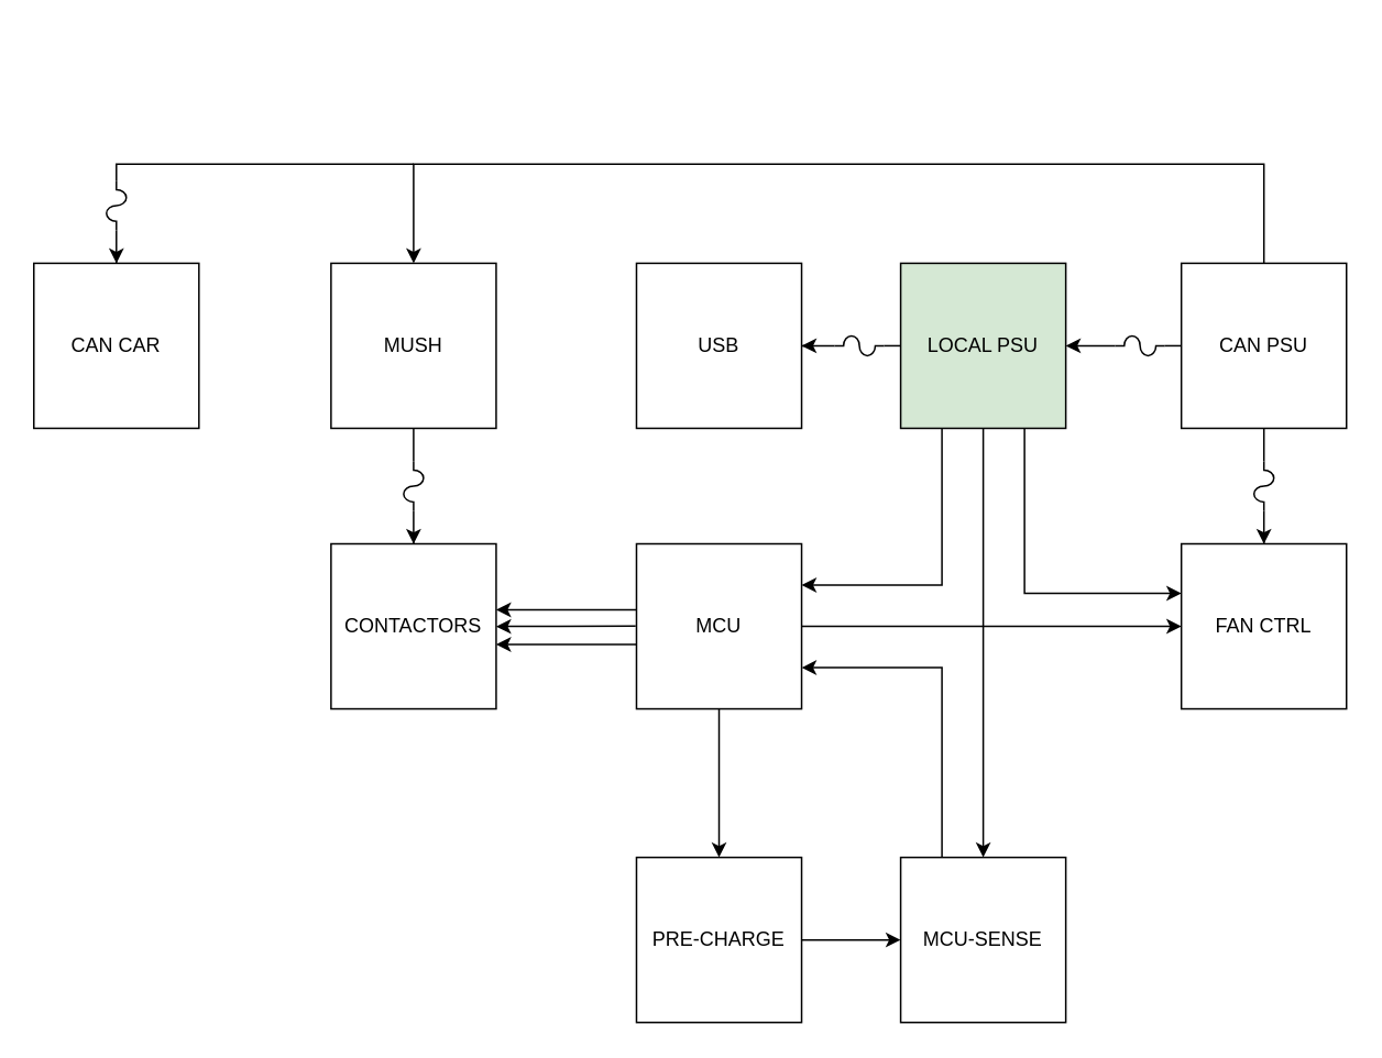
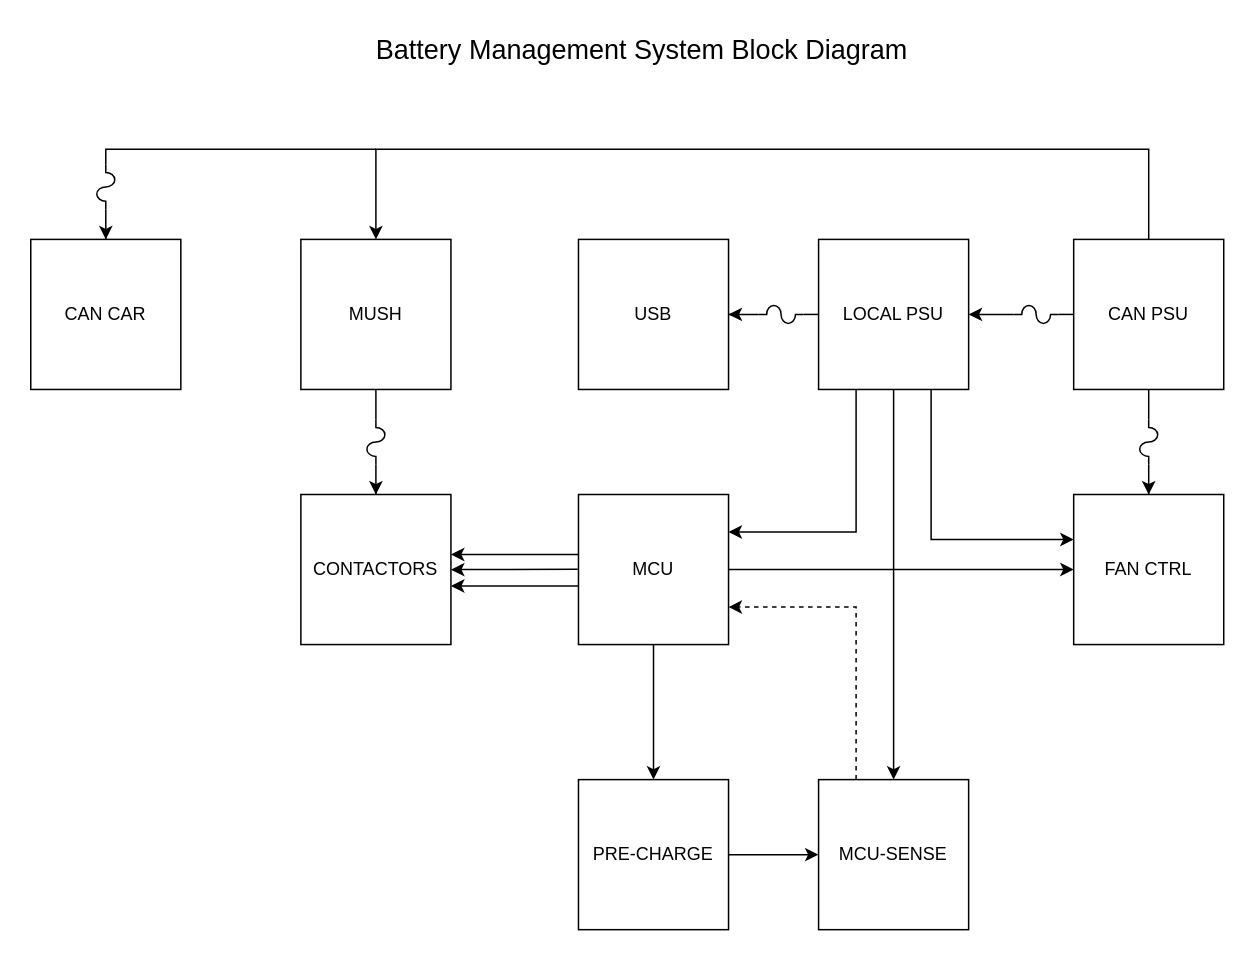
  <mxCell id="0" />
  <mxCell id="1" parent="0" />
  <mxCell id="2" value="&lt;div&gt;MCU&lt;/div&gt;" style="whiteSpace=wrap;html=1;aspect=fixed;shadow=0;" parent="1" vertex="1"><mxGeometry x="385" y="329" width="100" height="100" as="geometry" /></mxCell>
  <mxCell id="3" value="FAN CTRL" style="whiteSpace=wrap;html=1;aspect=fixed;shadow=0;" parent="1" vertex="1"><mxGeometry x="715" y="329" width="100" height="100" as="geometry" /></mxCell>
  <mxCell id="4" value="" style="endArrow=classic;html=1;exitX=1;exitY=0.5;exitDx=0;exitDy=0;entryX=0;entryY=0.5;entryDx=0;entryDy=0;shadow=0;" parent="1" source="2" target="3" edge="1"><mxGeometry width="50" height="50" relative="1" as="geometry"><mxPoint x="455" y="499" as="sourcePoint" /><mxPoint x="705" y="369" as="targetPoint" /></mxGeometry></mxCell>
  <mxCell id="5" value="CAN CAR" style="whiteSpace=wrap;html=1;aspect=fixed;shadow=0;" parent="1" vertex="1"><mxGeometry x="20" y="159" width="100" height="100" as="geometry" /></mxCell>
  <mxCell id="6" value="MUSH" style="whiteSpace=wrap;html=1;aspect=fixed;shadow=0;" parent="1" vertex="1"><mxGeometry x="200" y="159" width="100" height="100" as="geometry" /></mxCell>
  <mxCell id="7" value="PRE-CHARGE" style="whiteSpace=wrap;html=1;aspect=fixed;shadow=0;" parent="1" vertex="1"><mxGeometry x="385" y="519" width="100" height="100" as="geometry" /></mxCell>
  <mxCell id="8" value="" style="edgeStyle=orthogonalEdgeStyle;rounded=0;orthogonalLoop=1;jettySize=auto;html=1;shadow=0;" parent="1" source="18" target="3" edge="1"><mxGeometry relative="1" as="geometry" /></mxCell>
  <mxCell id="9" value="CAN PSU" style="whiteSpace=wrap;html=1;aspect=fixed;shadow=0;" parent="1" vertex="1"><mxGeometry x="715" y="159" width="100" height="100" as="geometry" /></mxCell>
- <mxCell id="10" value="&lt;div&gt;LOCAL PSU&lt;/div&gt;" style="whiteSpace=wrap;html=1;aspect=fixed;shadow=0;fillColor=#d5e8d4;" parent="1" vertex="1"><mxGeometry x="545" y="159" width="100" height="100" as="geometry" /></mxCell>
+ <mxCell id="10" value="&lt;div&gt;LOCAL PSU&lt;/div&gt;" style="whiteSpace=wrap;html=1;aspect=fixed;shadow=0;" parent="1" vertex="1"><mxGeometry x="545" y="159" width="100" height="100" as="geometry" /></mxCell>
  <mxCell id="11" value="" style="endArrow=classic;html=1;shadow=0;exitX=0.5;exitY=1;exitDx=0;exitDy=0;entryX=0.5;entryY=0;entryDx=0;entryDy=0;" parent="1" source="2" target="7" edge="1"><mxGeometry width="50" height="50" relative="1" as="geometry"><mxPoint x="85" y="689" as="sourcePoint" /><mxPoint x="135" y="639" as="targetPoint" /></mxGeometry></mxCell>
  <mxCell id="12" value="MCU-SENSE" style="whiteSpace=wrap;html=1;aspect=fixed;shadow=0;" parent="1" vertex="1"><mxGeometry x="545" y="519" width="100" height="100" as="geometry" /></mxCell>
  <mxCell id="13" value="CONTACTORS" style="whiteSpace=wrap;html=1;aspect=fixed;shadow=0;" parent="1" vertex="1"><mxGeometry x="200" y="329" width="100" height="100" as="geometry" /></mxCell>
  <mxCell id="14" value="" style="endArrow=classic;html=1;shadow=0;entryX=1;entryY=0.2;entryDx=0;entryDy=0;entryPerimeter=0;exitX=0;exitY=0.2;exitDx=0;exitDy=0;exitPerimeter=0;" parent="1" edge="1"><mxGeometry width="50" height="50" relative="1" as="geometry"><mxPoint x="385" y="390" as="sourcePoint" /><mxPoint x="300" y="390" as="targetPoint" /></mxGeometry></mxCell>
  <mxCell id="15" value="" style="endArrow=classic;html=1;shadow=0;exitX=0;exitY=0.3;exitDx=0;exitDy=0;exitPerimeter=0;entryX=1;entryY=0.3;entryDx=0;entryDy=0;entryPerimeter=0;" parent="1" edge="1"><mxGeometry width="50" height="50" relative="1" as="geometry"><mxPoint x="385" y="369" as="sourcePoint" /><mxPoint x="300" y="369" as="targetPoint" /></mxGeometry></mxCell>
  <mxCell id="16" value="" style="endArrow=classic;html=1;shadow=0;exitX=-0.005;exitY=0.398;exitDx=0;exitDy=0;exitPerimeter=0;entryX=1;entryY=0.4;entryDx=0;entryDy=0;entryPerimeter=0;" parent="1" edge="1"><mxGeometry width="50" height="50" relative="1" as="geometry"><mxPoint x="384.5" y="378.86" as="sourcePoint" /><mxPoint x="300" y="379.06" as="targetPoint" /></mxGeometry></mxCell>
  <mxCell id="17" value="" style="endArrow=classic;html=1;shadow=0;entryX=0.5;entryY=0;entryDx=0;entryDy=0;exitX=0.5;exitY=0;exitDx=0;exitDy=0;rounded=0;" parent="1" source="9" target="6" edge="1"><mxGeometry width="50" height="50" relative="1" as="geometry"><mxPoint x="665" y="99" as="sourcePoint" /><mxPoint x="305" y="39" as="targetPoint" /><Array as="points"><mxPoint x="765" y="99" /><mxPoint x="250" y="99" /></Array></mxGeometry></mxCell>
  <mxCell id="18" value="" style="pointerEvents=1;verticalLabelPosition=bottom;shadow=0;dashed=0;align=center;html=1;verticalAlign=top;shape=mxgraph.electrical.miscellaneous.fuse_4;direction=south;" parent="1" vertex="1"><mxGeometry x="759" y="279" width="12" height="30" as="geometry" /></mxCell>
  <mxCell id="19" value="" style="endArrow=none;html=1;shadow=0;entryX=0.5;entryY=1;entryDx=0;entryDy=0;exitX=0;exitY=0.5;exitDx=0;exitDy=0;exitPerimeter=0;" parent="1" source="18" target="9" edge="1"><mxGeometry width="50" height="50" relative="1" as="geometry"><mxPoint x="765" y="270" as="sourcePoint" /><mxPoint x="815" y="220" as="targetPoint" /></mxGeometry></mxCell>
  <mxCell id="20" value="" style="edgeStyle=orthogonalEdgeStyle;rounded=0;orthogonalLoop=1;jettySize=auto;html=1;shadow=0;" parent="1" source="21" target="10" edge="1"><mxGeometry relative="1" as="geometry" /></mxCell>
  <mxCell id="21" value="" style="pointerEvents=1;verticalLabelPosition=bottom;shadow=0;dashed=0;align=center;html=1;verticalAlign=top;shape=mxgraph.electrical.miscellaneous.fuse_4;direction=west;" parent="1" vertex="1"><mxGeometry x="675" y="203" width="30" height="12" as="geometry" /></mxCell>
  <mxCell id="22" value="" style="endArrow=none;html=1;shadow=0;exitX=0;exitY=0.5;exitDx=0;exitDy=0;exitPerimeter=0;entryX=0;entryY=0.5;entryDx=0;entryDy=0;" parent="1" source="21" target="9" edge="1"><mxGeometry width="50" height="50" relative="1" as="geometry"><mxPoint x="616" y="192" as="sourcePoint" /><mxPoint x="666" y="142" as="targetPoint" /></mxGeometry></mxCell>
  <mxCell id="23" value="" style="edgeStyle=orthogonalEdgeStyle;rounded=0;orthogonalLoop=1;jettySize=auto;html=1;shadow=0;" parent="1" source="24" target="5" edge="1"><mxGeometry relative="1" as="geometry" /></mxCell>
  <mxCell id="24" value="" style="pointerEvents=1;verticalLabelPosition=bottom;shadow=0;dashed=0;align=center;html=1;verticalAlign=top;shape=mxgraph.electrical.miscellaneous.fuse_4;direction=north;" parent="1" vertex="1"><mxGeometry x="64" y="109" width="12" height="30" as="geometry" /></mxCell>
  <mxCell id="25" value="" style="endArrow=none;html=1;shadow=0;exitX=1;exitY=0.5;exitDx=0;exitDy=0;exitPerimeter=0;rounded=0;" parent="1" source="24" edge="1"><mxGeometry width="50" height="50" relative="1" as="geometry"><mxPoint x="76" y="119" as="sourcePoint" /><mxPoint x="250" y="99" as="targetPoint" /><Array as="points"><mxPoint x="70" y="99" /></Array></mxGeometry></mxCell>
  <mxCell id="26" value="" style="edgeStyle=orthogonalEdgeStyle;rounded=0;orthogonalLoop=1;jettySize=auto;html=1;shadow=0;" parent="1" source="27" target="13" edge="1"><mxGeometry relative="1" as="geometry" /></mxCell>
  <mxCell id="27" value="" style="pointerEvents=1;verticalLabelPosition=bottom;shadow=0;dashed=0;align=center;html=1;verticalAlign=top;shape=mxgraph.electrical.miscellaneous.fuse_4;direction=north;" parent="1" vertex="1"><mxGeometry x="244" y="279" width="12" height="30" as="geometry" /></mxCell>
  <mxCell id="28" value="" style="endArrow=none;html=1;shadow=0;exitX=1;exitY=0.5;exitDx=0;exitDy=0;exitPerimeter=0;entryX=0.5;entryY=1;entryDx=0;entryDy=0;" parent="1" source="27" target="6" edge="1"><mxGeometry width="50" height="50" relative="1" as="geometry"><mxPoint x="320" y="310.5" as="sourcePoint" /><mxPoint x="370" y="260.5" as="targetPoint" /></mxGeometry></mxCell>
  <mxCell id="29" value="USB" style="whiteSpace=wrap;html=1;aspect=fixed;shadow=0;" parent="1" vertex="1"><mxGeometry x="385" y="159" width="100" height="100" as="geometry" /></mxCell>
  <mxCell id="30" value="" style="endArrow=classic;html=1;shadow=0;exitX=0.25;exitY=1;exitDx=0;exitDy=0;entryX=1;entryY=0.25;entryDx=0;entryDy=0;rounded=0;" parent="1" source="10" target="2" edge="1"><mxGeometry width="50" height="50" relative="1" as="geometry"><mxPoint x="555" y="353" as="sourcePoint" /><mxPoint x="595" y="349" as="targetPoint" /><Array as="points"><mxPoint x="570" y="354" /></Array></mxGeometry></mxCell>
  <mxCell id="31" value="" style="endArrow=classic;html=1;shadow=0;exitX=1;exitY=0.5;exitDx=0;exitDy=0;entryX=0;entryY=0.5;entryDx=0;entryDy=0;" parent="1" source="7" target="12" edge="1"><mxGeometry width="50" height="50" relative="1" as="geometry"><mxPoint x="560" y="479" as="sourcePoint" /><mxPoint x="545" y="459" as="targetPoint" /></mxGeometry></mxCell>
- <mxCell id="32" value="" style="endArrow=classic;html=1;shadow=0;exitX=0.25;exitY=0;exitDx=0;exitDy=0;rounded=0;entryX=1;entryY=0.75;entryDx=0;entryDy=0;" parent="1" source="12" target="2" edge="1"><mxGeometry width="50" height="50" relative="1" as="geometry"><mxPoint x="555" y="489" as="sourcePoint" /><mxPoint x="487" y="409" as="targetPoint" /><Array as="points"><mxPoint x="570" y="404" /></Array></mxGeometry></mxCell>
+ <mxCell id="32" value="" style="endArrow=classic;html=1;shadow=0;exitX=0.25;exitY=0;exitDx=0;exitDy=0;rounded=0;entryX=1;entryY=0.75;entryDx=0;entryDy=0;dashed=1;" parent="1" source="12" target="2" edge="1"><mxGeometry width="50" height="50" relative="1" as="geometry"><mxPoint x="555" y="489" as="sourcePoint" /><mxPoint x="487" y="409" as="targetPoint" /><Array as="points"><mxPoint x="570" y="404" /></Array></mxGeometry></mxCell>
  <mxCell id="33" value="" style="endArrow=classic;html=1;shadow=0;exitX=0.5;exitY=1;exitDx=0;exitDy=0;entryX=0.5;entryY=0;entryDx=0;entryDy=0;" parent="1" source="10" target="12" edge="1"><mxGeometry width="50" height="50" relative="1" as="geometry"><mxPoint x="721" y="539" as="sourcePoint" /><mxPoint x="771" y="489" as="targetPoint" /></mxGeometry></mxCell>
  <mxCell id="34" value="" style="endArrow=classic;html=1;shadow=0;exitX=0.75;exitY=1;exitDx=0;exitDy=0;rounded=0;entryX=0;entryY=0.3;entryDx=0;entryDy=0;entryPerimeter=0;" parent="1" source="10" target="3" edge="1"><mxGeometry width="50" height="50" relative="1" as="geometry"><mxPoint x="625" y="335" as="sourcePoint" /><mxPoint x="705" y="359" as="targetPoint" /><Array as="points"><mxPoint x="620" y="359" /></Array></mxGeometry></mxCell>
  <mxCell id="35" value="" style="group;shadow=0;" vertex="1" connectable="0" parent="1"><mxGeometry x="505" y="203" width="30" height="12" as="geometry" /></mxCell>
  <mxCell id="36" value="" style="pointerEvents=1;verticalLabelPosition=bottom;shadow=0;dashed=0;align=center;html=1;verticalAlign=top;shape=mxgraph.electrical.miscellaneous.fuse_4;direction=west;" parent="35" vertex="1"><mxGeometry width="30" height="12" as="geometry" /></mxCell>
  <mxCell id="37" value="" style="endArrow=none;html=1;shadow=0;exitX=0;exitY=0.5;exitDx=0;exitDy=0;exitPerimeter=0;entryX=0;entryY=0.5;entryDx=0;entryDy=0;" parent="35" source="36" target="10" edge="1"><mxGeometry width="50" height="50" relative="1" as="geometry"><mxPoint x="30" y="139.33" as="sourcePoint" /><mxPoint x="80" y="89.33" as="targetPoint" /></mxGeometry></mxCell>
  <mxCell id="38" value="" style="edgeStyle=orthogonalEdgeStyle;rounded=0;orthogonalLoop=1;jettySize=auto;html=1;shadow=0;" parent="1" source="36" target="29" edge="1"><mxGeometry relative="1" as="geometry" /></mxCell>
+ <mxCell id="39" value="Battery Management System Block Diagram" style="text;html=1;align=center;verticalAlign=middle;resizable=0;points=[];;autosize=1;fontSize=18;fontStyle=0;labelPosition=center;verticalLabelPosition=middle;shadow=0;direction=west;fontFamily=Helvetica;" vertex="1" parent="1"><mxGeometry x="246" y="20" width="361" height="26" as="geometry" /></mxCell>
